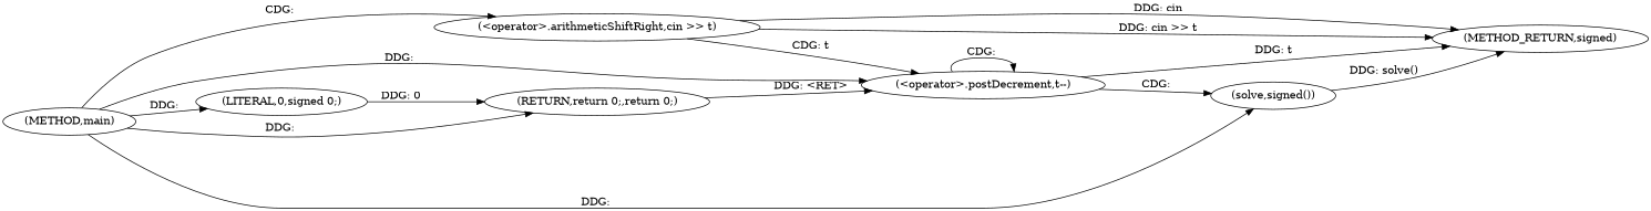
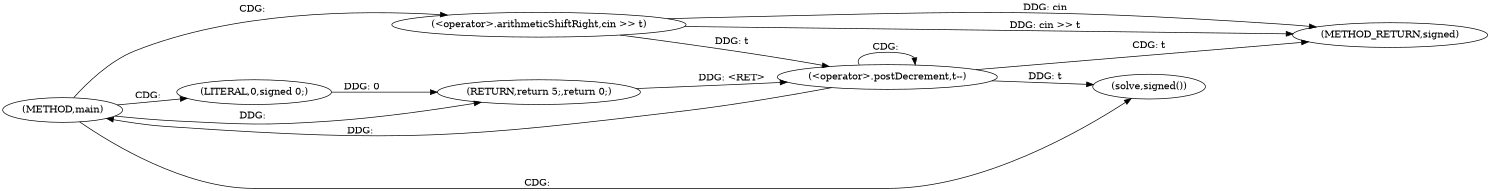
  digraph {
    rankdir=LR
    n1 [label="(METHOD,main)"]
    n2 [label="(<operator>.arithmeticShiftRight,cin >> t)"]
-   n3 [label="(RETURN,return 0;,return 0;)"]
+   n3 [label="(RETURN,return 5;,return 0;)"]
    n4 [label="(<operator>.postDecrement,t--)"]
    n5 [label="(solve,signed())"]
    n6 [label="(LITERAL,0,signed 0;)"]
    n7 [label="(METHOD_RETURN,signed)"]
    n1 -> n2 [label="CDG: "]
    n1 -> n3 [label="DDG: "]
-   n1 -> n4 [label="DDG: "]
-   n1 -> n5 [label="DDG: "]
-   n1 -> n6 [label="DDG: "]
-   n2 -> n4 [label="CDG: t"]
+   n4 -> n1 [label="DDG: "]
+   n1 -> n5 [label="CDG: "]
+   n1 -> n6 [label="CDG: "]
+   n2 -> n4 [label="DDG: t"]
    n2 -> n7 [label="DDG: cin >> t"]
    n2 -> n7 [label="DDG: cin"]
    n3 -> n4 [label="DDG: <RET>"]
    n4 -> n4 [label="CDG: "]
-   n4 -> n5 [label="CDG: "]
-   n4 -> n7 [label="DDG: t"]
-   n5 -> n7 [label="DDG: solve()"]
+   n4 -> n5 [label="DDG: t"]
+   n4 -> n7 [label="CDG: t"]
    n6 -> n3 [label="DDG: 0"]
  }
